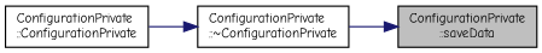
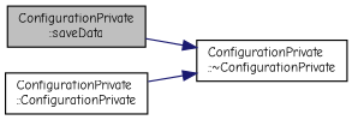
  digraph {
    fontname="Comic Neue"
    rankdir=RL
    node [color=black fillcolor=white fontname="Comic Neue" fontsize=10 shape=record style=filled]
    edge [color=midnightblue dir=back fontname="Comic Neue" fontsize=10 labelfontname=Helvetica labelfontsize=10 style=solid]
    n1 [fillcolor=grey75 fontcolor=black height=0.2 label="ConfigurationPrivate\l::saveData" width=0.4]
    n2 [height=0.2 label="ConfigurationPrivate\l::~ConfigurationPrivate" width=0.4]
    n3 [height=0.2 label="ConfigurationPrivate\l::ConfigurationPrivate" width=0.4]
-   n1 -> n2
+   n2 -> n1
    n2 -> n3
  }
